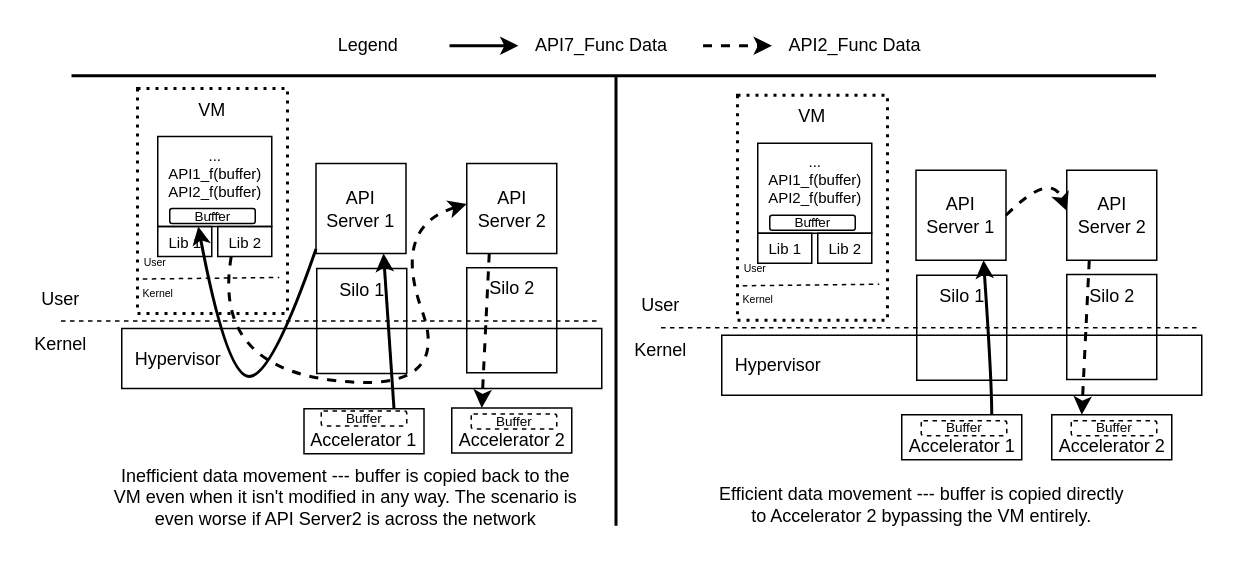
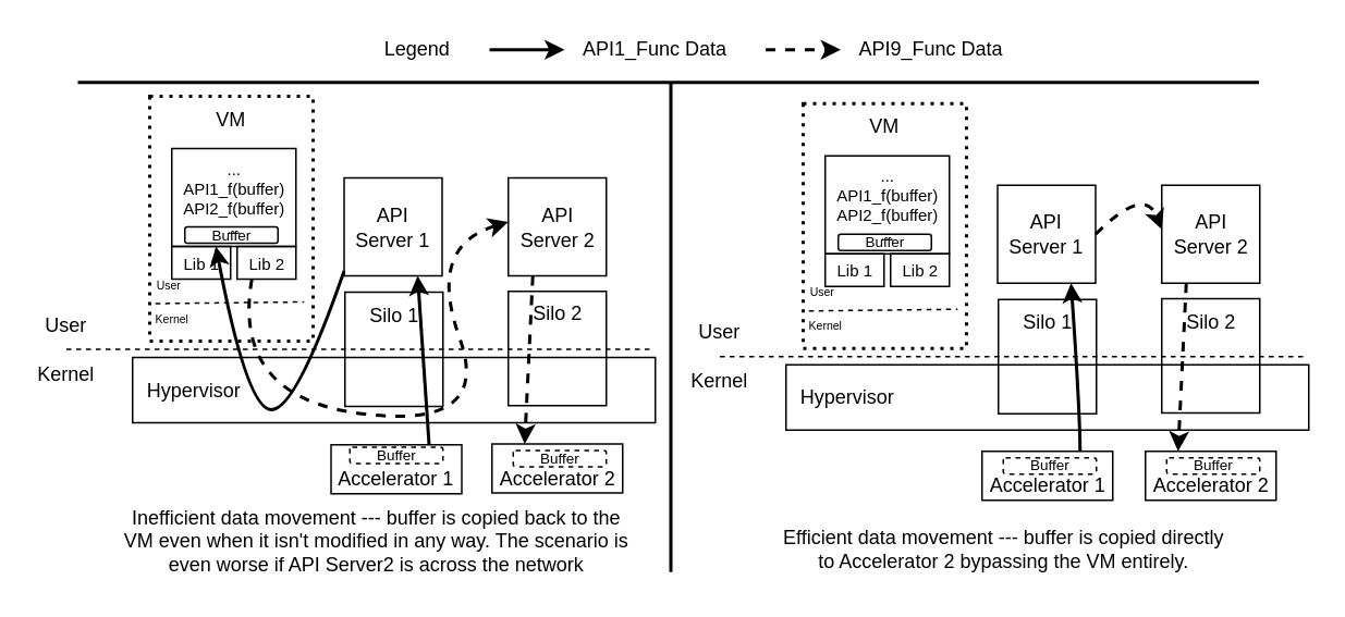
  <mxCell id="0" />
  <mxCell id="1" parent="0" />
  <mxCell id="2" value="&amp;nbsp; Hypervisor" style="rounded=0;whiteSpace=wrap;html=1;fillColor=none;align=left;" parent="1" vertex="1"><mxGeometry x="80.5" y="218.5" width="320" height="40" as="geometry" /></mxCell>
  <mxCell id="3" value="Accelerator 1" style="rounded=0;whiteSpace=wrap;html=1;fillColor=none;verticalAlign=bottom;" parent="1" vertex="1"><mxGeometry x="202" y="272" width="80" height="30" as="geometry" /></mxCell>
  <mxCell id="4" value="Accelerator 2" style="rounded=0;whiteSpace=wrap;html=1;fillColor=none;verticalAlign=bottom;" parent="1" vertex="1"><mxGeometry x="300.5" y="271.5" width="80" height="30" as="geometry" /></mxCell>
  <mxCell id="5" value="VM" style="rounded=0;whiteSpace=wrap;html=1;fillColor=none;align=center;strokeWidth=2;verticalAlign=top;dashed=1;dashPattern=1 2;" parent="1" vertex="1"><mxGeometry x="91" y="58.5" width="100" height="150" as="geometry" /></mxCell>
  <mxCell id="6" value="API Server 1" style="rounded=0;whiteSpace=wrap;html=1;fillColor=none;align=center;" parent="1" vertex="1"><mxGeometry x="210" y="108.5" width="60" height="60" as="geometry" /></mxCell>
  <mxCell id="7" value="API Server 2" style="rounded=0;whiteSpace=wrap;html=1;fillColor=none;align=center;" parent="1" vertex="1"><mxGeometry x="310.5" y="108.5" width="60" height="60" as="geometry" /></mxCell>
  <mxCell id="8" value="Silo 1" style="rounded=0;whiteSpace=wrap;html=1;fillColor=none;align=center;verticalAlign=top;strokeWidth=1;" parent="1" vertex="1"><mxGeometry x="210.5" y="178.5" width="60" height="70" as="geometry" /></mxCell>
  <mxCell id="9" value="Silo 2" style="rounded=0;whiteSpace=wrap;html=1;fillColor=none;align=center;verticalAlign=top;strokeWidth=1;" parent="1" vertex="1"><mxGeometry x="310.5" y="178" width="60" height="70" as="geometry" /></mxCell>
  <mxCell id="10" value="" style="endArrow=none;dashed=1;html=1;" parent="1" edge="1"><mxGeometry width="50" height="50" relative="1" as="geometry"><mxPoint x="40" y="213.5" as="sourcePoint" /><mxPoint x="400" y="213.5" as="targetPoint" /></mxGeometry></mxCell>
  <mxCell id="11" value="Kernel" style="text;html=1;strokeColor=none;fillColor=none;align=center;verticalAlign=middle;whiteSpace=wrap;rounded=0;dashed=1;" parent="1" vertex="1"><mxGeometry x="20" y="218.5" width="40" height="20" as="geometry" /></mxCell>
  <mxCell id="12" value="User" style="text;html=1;strokeColor=none;fillColor=none;align=center;verticalAlign=middle;whiteSpace=wrap;rounded=0;dashed=1;" parent="1" vertex="1"><mxGeometry x="20" y="188.5" width="40" height="20" as="geometry" /></mxCell>
  <mxCell id="13" value="" style="endArrow=none;dashed=1;html=1;exitX=0.25;exitY=0;exitDx=0;exitDy=0;" parent="1" source="14" edge="1"><mxGeometry width="50" height="50" relative="1" as="geometry"><mxPoint x="115.5" y="184.5" as="sourcePoint" /><mxPoint x="185.5" y="184.5" as="targetPoint" /></mxGeometry></mxCell>
  <mxCell id="14" value="Kernel" style="text;html=1;strokeColor=none;fillColor=none;align=center;verticalAlign=middle;whiteSpace=wrap;rounded=0;dashed=1;fontSize=7;" parent="1" vertex="1"><mxGeometry x="84.5" y="185.5" width="40" height="20" as="geometry" /></mxCell>
  <mxCell id="15" value="User" style="text;html=1;strokeColor=none;fillColor=none;align=center;verticalAlign=middle;whiteSpace=wrap;rounded=0;dashed=1;fontSize=7;" parent="1" vertex="1"><mxGeometry x="82.5" y="164.5" width="40" height="20" as="geometry" /></mxCell>
  <mxCell id="16" value="&lt;font style=&quot;font-size: 10px&quot;&gt;...&lt;br&gt;API1_f(buffer)&lt;br&gt;API2_f(buffer)&lt;br&gt;...&lt;br&gt;&lt;/font&gt;" style="rounded=0;whiteSpace=wrap;html=1;strokeWidth=1;fillColor=none;fontSize=7;align=center;verticalAlign=top;" parent="1" vertex="1"><mxGeometry x="104.5" y="90.5" width="76" height="60" as="geometry" /></mxCell>
  <mxCell id="17" value="&lt;font style=&quot;font-size: 10px&quot;&gt;Lib 1&lt;/font&gt;" style="rounded=0;whiteSpace=wrap;html=1;strokeWidth=1;fillColor=none;fontSize=7;align=center;" parent="1" vertex="1"><mxGeometry x="104.5" y="150.5" width="36" height="20" as="geometry" /></mxCell>
  <mxCell id="18" value="&lt;font style=&quot;font-size: 10px&quot;&gt;Lib 2&lt;/font&gt;" style="rounded=0;whiteSpace=wrap;html=1;strokeWidth=1;fillColor=none;fontSize=7;align=center;" parent="1" vertex="1"><mxGeometry x="144.5" y="150.5" width="36" height="20" as="geometry" /></mxCell>
  <mxCell id="19" value="" style="curved=1;endArrow=classic;html=1;fontSize=7;exitX=0.75;exitY=0;exitDx=0;exitDy=0;entryX=0.75;entryY=1;entryDx=0;entryDy=0;strokeWidth=2;" parent="1" source="3" target="6" edge="1"><mxGeometry width="50" height="50" relative="1" as="geometry"><mxPoint x="250" y="178.5" as="sourcePoint" /><mxPoint x="230.5" y="288.5" as="targetPoint" /><Array as="points"><mxPoint x="260.5" y="248.5" /></Array></mxGeometry></mxCell>
  <mxCell id="20" value="" style="curved=1;endArrow=classic;html=1;fontSize=7;exitX=0;exitY=0.75;exitDx=0;exitDy=0;entryX=0.75;entryY=0;entryDx=0;entryDy=0;strokeWidth=2;" parent="1" target="17" edge="1"><mxGeometry x="-0.513" y="-4" width="50" height="50" relative="1" as="geometry"><mxPoint x="210" y="165.5" as="sourcePoint" /><mxPoint x="220" y="160.5" as="targetPoint" /><Array as="points"><mxPoint x="180.5" y="250.5" /><mxPoint x="150.5" y="250.5" /></Array><mxPoint as="offset" /></mxGeometry></mxCell>
  <mxCell id="21" value="" style="curved=1;endArrow=classic;html=1;fontSize=7;entryX=0.25;entryY=0;entryDx=0;entryDy=0;exitX=0.25;exitY=1;exitDx=0;exitDy=0;dashed=1;strokeWidth=2;" parent="1" source="7" target="4" edge="1"><mxGeometry width="50" height="50" relative="1" as="geometry"><mxPoint x="320.5" y="188.5" as="sourcePoint" /><mxPoint x="320.5" y="278.5" as="targetPoint" /><Array as="points" /></mxGeometry></mxCell>
  <mxCell id="22" value="" style="curved=1;endArrow=classic;html=1;fontSize=7;exitX=0.25;exitY=1;exitDx=0;exitDy=0;dashed=1;strokeWidth=2;entryX=0;entryY=0.25;entryDx=0;entryDy=0;" parent="1" source="18" edge="1"><mxGeometry x="-0.51" y="3" width="50" height="50" relative="1" as="geometry"><mxPoint x="132.5" y="160.5" as="sourcePoint" /><mxPoint x="310.5" y="135.5" as="targetPoint" /><Array as="points"><mxPoint x="141" y="243" /><mxPoint x="301" y="263" /><mxPoint x="260.5" y="150.5" /></Array><mxPoint as="offset" /></mxGeometry></mxCell>
  <mxCell id="23" value="&lt;font style=&quot;font-size: 9px&quot;&gt;Buffer&lt;/font&gt;" style="rounded=1;whiteSpace=wrap;html=1;strokeWidth=1;fillColor=none;fontSize=7;align=center;" parent="1" vertex="1"><mxGeometry x="112.5" y="138.5" width="57" height="10" as="geometry" /></mxCell>
  <mxCell id="24" value="&lt;font style=&quot;font-size: 9px&quot;&gt;Buffer&lt;/font&gt;" style="rounded=1;whiteSpace=wrap;html=1;strokeWidth=1;fillColor=none;fontSize=7;align=center;dashed=1;" parent="1" vertex="1"><mxGeometry x="213.5" y="273.5" width="57" height="10" as="geometry" /></mxCell>
  <mxCell id="25" value="&lt;font style=&quot;font-size: 9px&quot;&gt;Buffer&lt;/font&gt;" style="rounded=1;whiteSpace=wrap;html=1;strokeWidth=1;fillColor=none;fontSize=7;align=center;dashed=1;" parent="1" vertex="1"><mxGeometry x="313.5" y="275.5" width="57" height="10" as="geometry" /></mxCell>
  <mxCell id="26" value="&amp;nbsp; Hypervisor" style="rounded=0;whiteSpace=wrap;html=1;fillColor=none;align=left;" parent="1" vertex="1"><mxGeometry x="480.5" y="223" width="320" height="40" as="geometry" /></mxCell>
  <mxCell id="27" value="Accelerator 1" style="rounded=0;whiteSpace=wrap;html=1;fillColor=none;verticalAlign=bottom;" parent="1" vertex="1"><mxGeometry x="600.5" y="276" width="80" height="30" as="geometry" /></mxCell>
  <mxCell id="28" value="Accelerator 2" style="rounded=0;whiteSpace=wrap;html=1;fillColor=none;verticalAlign=bottom;" parent="1" vertex="1"><mxGeometry x="700.5" y="276" width="80" height="30" as="geometry" /></mxCell>
  <mxCell id="29" value="VM" style="rounded=0;whiteSpace=wrap;html=1;fillColor=none;align=center;strokeWidth=2;verticalAlign=top;dashed=1;dashPattern=1 2;" parent="1" vertex="1"><mxGeometry x="491" y="63" width="100" height="150" as="geometry" /></mxCell>
  <mxCell id="30" value="API Server 1" style="rounded=0;whiteSpace=wrap;html=1;fillColor=none;align=center;" parent="1" vertex="1"><mxGeometry x="610" y="113" width="60" height="60" as="geometry" /></mxCell>
  <mxCell id="31" value="API Server 2" style="rounded=0;whiteSpace=wrap;html=1;fillColor=none;align=center;" parent="1" vertex="1"><mxGeometry x="710.5" y="113" width="60" height="60" as="geometry" /></mxCell>
  <mxCell id="32" value="Silo 1" style="rounded=0;whiteSpace=wrap;html=1;fillColor=none;align=center;verticalAlign=top;strokeWidth=1;" parent="1" vertex="1"><mxGeometry x="610.5" y="183" width="60" height="70" as="geometry" /></mxCell>
  <mxCell id="33" value="Silo 2" style="rounded=0;whiteSpace=wrap;html=1;fillColor=none;align=center;verticalAlign=top;strokeWidth=1;" parent="1" vertex="1"><mxGeometry x="710.5" y="182.5" width="60" height="70" as="geometry" /></mxCell>
  <mxCell id="34" value="" style="endArrow=none;dashed=1;html=1;" parent="1" edge="1"><mxGeometry width="50" height="50" relative="1" as="geometry"><mxPoint x="440" y="218" as="sourcePoint" /><mxPoint x="800" y="218" as="targetPoint" /></mxGeometry></mxCell>
  <mxCell id="35" value="Kernel" style="text;html=1;strokeColor=none;fillColor=none;align=center;verticalAlign=middle;whiteSpace=wrap;rounded=0;dashed=1;" parent="1" vertex="1"><mxGeometry x="420" y="223" width="40" height="20" as="geometry" /></mxCell>
  <mxCell id="36" value="User" style="text;html=1;strokeColor=none;fillColor=none;align=center;verticalAlign=middle;whiteSpace=wrap;rounded=0;dashed=1;" parent="1" vertex="1"><mxGeometry x="420" y="193" width="40" height="20" as="geometry" /></mxCell>
  <mxCell id="37" value="" style="endArrow=none;dashed=1;html=1;exitX=0.25;exitY=0;exitDx=0;exitDy=0;" parent="1" source="38" edge="1"><mxGeometry width="50" height="50" relative="1" as="geometry"><mxPoint x="515.5" y="189" as="sourcePoint" /><mxPoint x="585.5" y="189" as="targetPoint" /></mxGeometry></mxCell>
  <mxCell id="38" value="Kernel" style="text;html=1;strokeColor=none;fillColor=none;align=center;verticalAlign=middle;whiteSpace=wrap;rounded=0;dashed=1;fontSize=7;" parent="1" vertex="1"><mxGeometry x="484.5" y="190" width="40" height="20" as="geometry" /></mxCell>
  <mxCell id="39" value="User" style="text;html=1;strokeColor=none;fillColor=none;align=center;verticalAlign=middle;whiteSpace=wrap;rounded=0;dashed=1;fontSize=7;" parent="1" vertex="1"><mxGeometry x="482.5" y="169" width="40" height="20" as="geometry" /></mxCell>
  <mxCell id="40" value="&lt;font style=&quot;font-size: 10px&quot;&gt;...&lt;br&gt;API1_f(buffer)&lt;br&gt;API2_f(buffer)&lt;br&gt;...&lt;br&gt;&lt;/font&gt;" style="rounded=0;whiteSpace=wrap;html=1;strokeWidth=1;fillColor=none;fontSize=7;align=center;verticalAlign=top;" parent="1" vertex="1"><mxGeometry x="504.5" y="95" width="76" height="60" as="geometry" /></mxCell>
  <mxCell id="41" value="&lt;font style=&quot;font-size: 10px&quot;&gt;Lib 1&lt;/font&gt;" style="rounded=0;whiteSpace=wrap;html=1;strokeWidth=1;fillColor=none;fontSize=7;align=center;" parent="1" vertex="1"><mxGeometry x="504.5" y="155" width="36" height="20" as="geometry" /></mxCell>
  <mxCell id="42" value="&lt;font style=&quot;font-size: 10px&quot;&gt;Lib 2&lt;/font&gt;" style="rounded=0;whiteSpace=wrap;html=1;strokeWidth=1;fillColor=none;fontSize=7;align=center;" parent="1" vertex="1"><mxGeometry x="544.5" y="155" width="36" height="20" as="geometry" /></mxCell>
  <mxCell id="43" value="" style="curved=1;endArrow=classic;html=1;fontSize=7;exitX=0.75;exitY=0;exitDx=0;exitDy=0;entryX=0.75;entryY=1;entryDx=0;entryDy=0;strokeWidth=2;" parent="1" source="27" target="30" edge="1"><mxGeometry width="50" height="50" relative="1" as="geometry"><mxPoint x="650" y="183" as="sourcePoint" /><mxPoint x="630.5" y="293" as="targetPoint" /><Array as="points"><mxPoint x="660.5" y="253" /></Array></mxGeometry></mxCell>
  <mxCell id="44" value="" style="curved=1;endArrow=classic;html=1;fontSize=7;entryX=0.25;entryY=0;entryDx=0;entryDy=0;exitX=0.25;exitY=1;exitDx=0;exitDy=0;dashed=1;strokeWidth=2;" parent="1" source="31" target="28" edge="1"><mxGeometry width="50" height="50" relative="1" as="geometry"><mxPoint x="720.5" y="193" as="sourcePoint" /><mxPoint x="720.5" y="283" as="targetPoint" /><Array as="points" /></mxGeometry></mxCell>
  <mxCell id="45" value="" style="curved=1;endArrow=classic;html=1;fontSize=7;exitX=1;exitY=0.5;exitDx=0;exitDy=0;dashed=1;strokeWidth=2;entryX=0;entryY=0.25;entryDx=0;entryDy=0;" parent="1" source="30" edge="1"><mxGeometry x="-0.51" y="3" width="50" height="50" relative="1" as="geometry"><mxPoint x="532.5" y="165" as="sourcePoint" /><mxPoint x="710.5" y="140" as="targetPoint" /><Array as="points"><mxPoint x="700" y="113" /></Array><mxPoint as="offset" /></mxGeometry></mxCell>
  <mxCell id="46" value="&lt;font style=&quot;font-size: 9px&quot;&gt;Buffer&lt;/font&gt;" style="rounded=1;whiteSpace=wrap;html=1;strokeWidth=1;fillColor=none;fontSize=7;align=center;" parent="1" vertex="1"><mxGeometry x="512.5" y="143" width="57" height="10" as="geometry" /></mxCell>
  <mxCell id="47" value="&lt;font style=&quot;font-size: 9px&quot;&gt;Buffer&lt;/font&gt;" style="rounded=1;whiteSpace=wrap;html=1;strokeWidth=1;fillColor=none;fontSize=7;align=center;dashed=1;" parent="1" vertex="1"><mxGeometry x="613.5" y="280" width="57" height="10" as="geometry" /></mxCell>
  <mxCell id="48" value="&lt;font style=&quot;font-size: 9px&quot;&gt;Buffer&lt;/font&gt;" style="rounded=1;whiteSpace=wrap;html=1;strokeWidth=1;fillColor=none;fontSize=7;align=center;dashed=1;" parent="1" vertex="1"><mxGeometry x="713.5" y="280" width="57" height="10" as="geometry" /></mxCell>
  <mxCell id="49" value="" style="endArrow=none;html=1;strokeWidth=2;fontSize=7;" parent="1" edge="1"><mxGeometry width="50" height="50" relative="1" as="geometry"><mxPoint x="410" y="350" as="sourcePoint" /><mxPoint x="410" y="50" as="targetPoint" /></mxGeometry></mxCell>
  <mxCell id="50" value="&lt;font style=&quot;font-size: 12px&quot;&gt;Inefficient data movement --- buffer is copied back to the VM even when it isn't modified in any way. The scenario is even worse if API Server2 is across the network&lt;/font&gt;" style="text;html=1;strokeColor=none;fillColor=none;align=center;verticalAlign=middle;whiteSpace=wrap;rounded=0;dashed=1;fontSize=7;" parent="1" vertex="1"><mxGeometry x="71" y="311" width="318" height="40" as="geometry" /></mxCell>
  <mxCell id="51" value="&lt;font style=&quot;font-size: 12px&quot;&gt;Efficient data movement --- buffer is copied directly to Accelerator 2 bypassing the VM entirely.&lt;/font&gt;" style="text;html=1;strokeColor=none;fillColor=none;align=center;verticalAlign=middle;whiteSpace=wrap;rounded=0;dashed=1;fontSize=7;" parent="1" vertex="1"><mxGeometry x="473.5" y="316" width="280" height="40" as="geometry" /></mxCell>
- <mxCell id="52" value="&lt;font style=&quot;font-size: 12px&quot;&gt;Legend&lt;/font&gt;" style="text;html=1;strokeColor=none;fillColor=none;align=center;verticalAlign=middle;whiteSpace=wrap;rounded=0;fontSize=7;" parent="1" vertex="1"><mxGeometry x="225" y="20" width="40" height="20" as="geometry" /></mxCell>
+ <mxCell id="52" value="&lt;font style=&quot;font-size: 12px&quot;&gt;Legend&lt;/font&gt;" style="text;html=1;strokeColor=none;fillColor=none;align=center;verticalAlign=middle;whiteSpace=wrap;rounded=0;fontSize=7;" parent="1" vertex="1"><mxGeometry x="235" y="20" width="40" height="20" as="geometry" /></mxCell>
  <mxCell id="53" value="" style="endArrow=none;html=1;strokeWidth=2;fontSize=7;" parent="1" edge="1"><mxGeometry width="50" height="50" relative="1" as="geometry"><mxPoint x="47" y="50" as="sourcePoint" /><mxPoint x="770" y="50" as="targetPoint" /></mxGeometry></mxCell>
  <mxCell id="54" value="" style="endArrow=classic;html=1;strokeWidth=2;fontSize=7;" parent="1" edge="1"><mxGeometry width="50" height="50" relative="1" as="geometry"><mxPoint x="299" y="30" as="sourcePoint" /><mxPoint x="345" y="30" as="targetPoint" /></mxGeometry></mxCell>
- <mxCell id="55" value="&lt;font style=&quot;font-size: 12px&quot;&gt;API7_Func Data&lt;/font&gt;" style="text;html=1;strokeColor=none;fillColor=none;align=center;verticalAlign=middle;whiteSpace=wrap;rounded=0;fontSize=7;" parent="1" vertex="1"><mxGeometry x="355" y="20" width="91" height="20" as="geometry" /></mxCell>
+ <mxCell id="55" value="&lt;font style=&quot;font-size: 12px&quot;&gt;API1_Func Data&lt;/font&gt;" style="text;html=1;strokeColor=none;fillColor=none;align=center;verticalAlign=middle;whiteSpace=wrap;rounded=0;fontSize=7;" parent="1" vertex="1"><mxGeometry x="355" y="20" width="91" height="20" as="geometry" /></mxCell>
  <mxCell id="56" value="" style="endArrow=classic;html=1;strokeWidth=2;fontSize=7;dashed=1;" parent="1" edge="1"><mxGeometry width="50" height="50" relative="1" as="geometry"><mxPoint x="468" y="30" as="sourcePoint" /><mxPoint x="514" y="30" as="targetPoint" /></mxGeometry></mxCell>
- <mxCell id="57" value="&lt;font style=&quot;font-size: 12px&quot;&gt;API2_Func Data&lt;/font&gt;" style="text;html=1;strokeColor=none;fillColor=none;align=center;verticalAlign=middle;whiteSpace=wrap;rounded=0;fontSize=7;" parent="1" vertex="1"><mxGeometry x="524" y="20" width="91" height="20" as="geometry" /></mxCell>
+ <mxCell id="57" value="&lt;font style=&quot;font-size: 12px&quot;&gt;API9_Func Data&lt;/font&gt;" style="text;html=1;strokeColor=none;fillColor=none;align=center;verticalAlign=middle;whiteSpace=wrap;rounded=0;fontSize=7;" parent="1" vertex="1"><mxGeometry x="524" y="20" width="91" height="20" as="geometry" /></mxCell>
